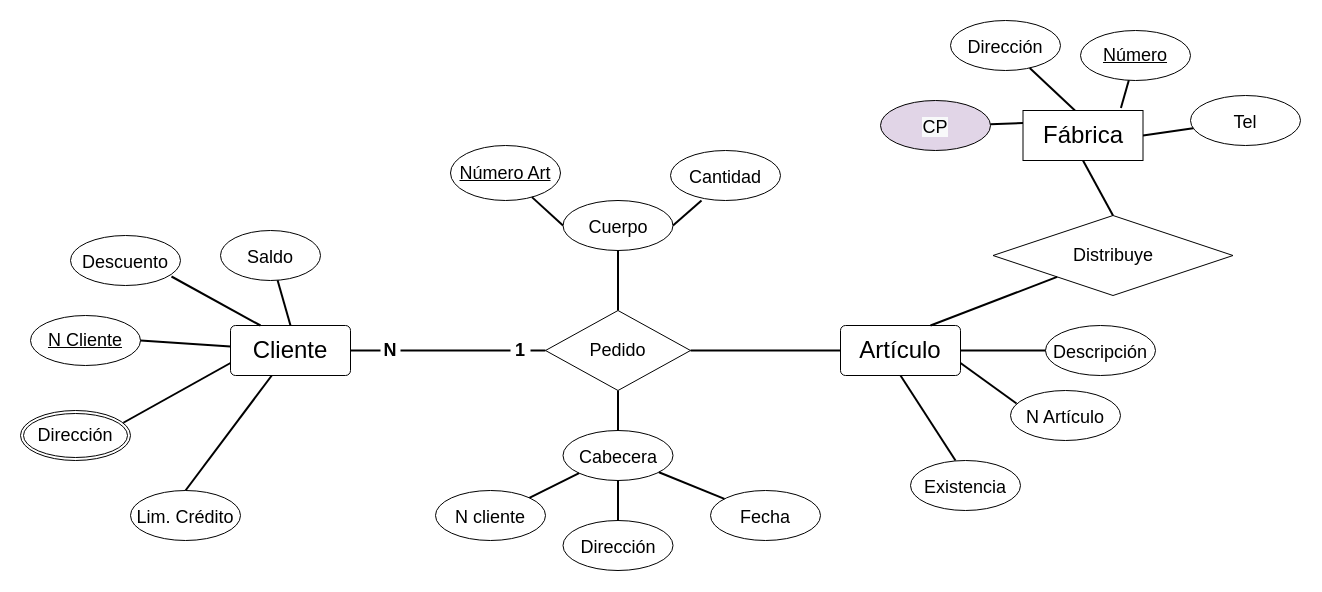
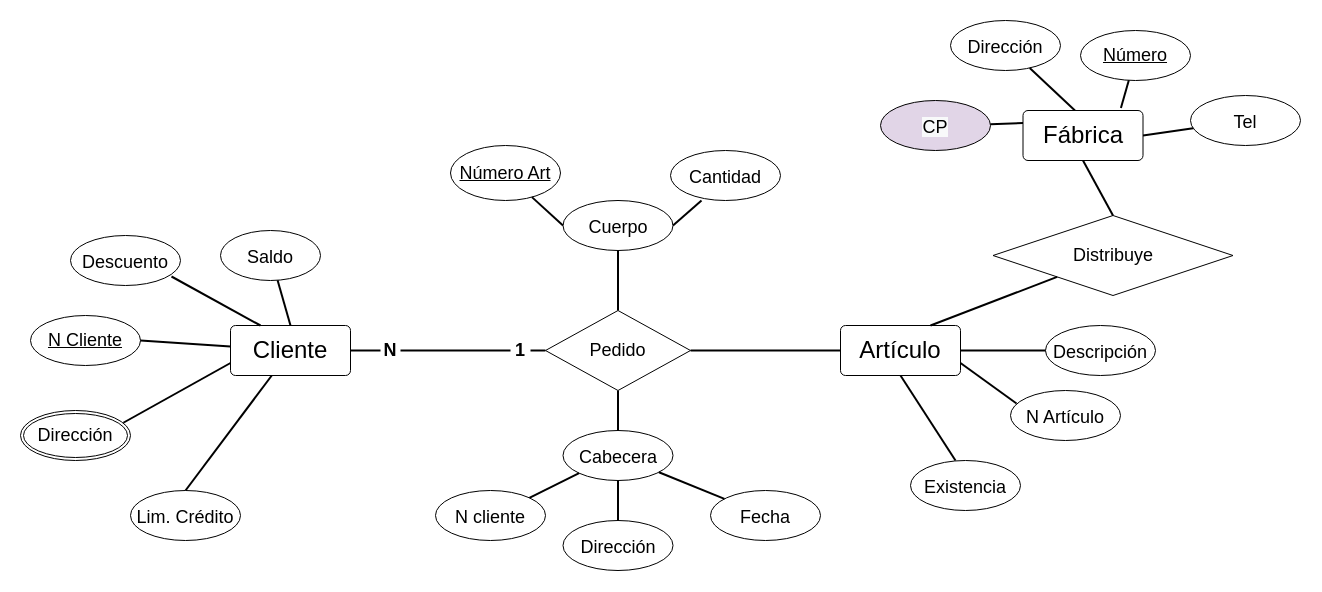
  <mxCell id="0" />
  <mxCell id="1" parent="0" />
  <mxCell id="2" value="&lt;font style=&quot;font-size: 24px;&quot;&gt;Cliente&lt;/font&gt;" style="rounded=1;arcSize=10;whiteSpace=wrap;html=1;align=center;fontSize=18;" vertex="1" parent="1"><mxGeometry x="230" y="325" width="120" height="50" as="geometry" /></mxCell>
  <mxCell id="3" value="&lt;font style=&quot;font-size: 24px;&quot;&gt;Artículo&lt;/font&gt;" style="rounded=1;arcSize=10;whiteSpace=wrap;html=1;align=center;fontSize=18;" vertex="1" parent="1"><mxGeometry x="840" y="325" width="120" height="50" as="geometry" /></mxCell>
  <mxCell id="4" value="&lt;span style=&quot;font-size: 18px;&quot;&gt;Saldo&lt;/span&gt;" style="ellipse;whiteSpace=wrap;html=1;align=center;fontSize=24;" vertex="1" parent="1"><mxGeometry x="220" y="230" width="100" height="50" as="geometry" /></mxCell>
  <mxCell id="5" value="&lt;span style=&quot;font-size: 18px;&quot;&gt;Lim. Crédito&lt;/span&gt;" style="ellipse;whiteSpace=wrap;html=1;align=center;fontSize=24;" vertex="1" parent="1"><mxGeometry x="130" y="490" width="110" height="50" as="geometry" /></mxCell>
  <mxCell id="6" value="&lt;span style=&quot;font-size: 18px;&quot;&gt;Descuento&lt;/span&gt;" style="ellipse;whiteSpace=wrap;html=1;align=center;fontSize=24;" vertex="1" parent="1"><mxGeometry x="70" y="235" width="110" height="50" as="geometry" /></mxCell>
  <mxCell id="7" value="&lt;span style=&quot;font-size: 18px;&quot;&gt;Cuerpo&lt;/span&gt;" style="ellipse;whiteSpace=wrap;html=1;align=center;fontSize=24;" vertex="1" parent="1"><mxGeometry x="562.5" y="200" width="110" height="50" as="geometry" /></mxCell>
  <mxCell id="8" value="&lt;span style=&quot;font-size: 18px;&quot;&gt;Cabecera&lt;/span&gt;" style="ellipse;whiteSpace=wrap;html=1;align=center;fontSize=24;" vertex="1" parent="1"><mxGeometry x="562.5" y="430" width="110" height="50" as="geometry" /></mxCell>
  <mxCell id="9" value="&lt;span style=&quot;font-size: 18px;&quot;&gt;Cantidad&lt;/span&gt;" style="ellipse;whiteSpace=wrap;html=1;align=center;fontSize=24;" vertex="1" parent="1"><mxGeometry x="670" y="150" width="110" height="50" as="geometry" /></mxCell>
  <mxCell id="10" value="&lt;span style=&quot;font-size: 18px;&quot;&gt;N cliente&lt;/span&gt;" style="ellipse;whiteSpace=wrap;html=1;align=center;fontSize=24;" vertex="1" parent="1"><mxGeometry x="435" y="490" width="110" height="50" as="geometry" /></mxCell>
  <mxCell id="11" value="&lt;span style=&quot;font-size: 18px;&quot;&gt;Dirección&lt;/span&gt;" style="ellipse;whiteSpace=wrap;html=1;align=center;fontSize=24;" vertex="1" parent="1"><mxGeometry x="562.5" y="520" width="110" height="50" as="geometry" /></mxCell>
  <mxCell id="12" value="&lt;span style=&quot;font-size: 18px;&quot;&gt;Fecha&lt;/span&gt;" style="ellipse;whiteSpace=wrap;html=1;align=center;fontSize=24;" vertex="1" parent="1"><mxGeometry x="710" y="490" width="110" height="50" as="geometry" /></mxCell>
  <mxCell id="13" value="&lt;span style=&quot;font-size: 18px;&quot;&gt;Descripción&lt;/span&gt;" style="ellipse;whiteSpace=wrap;html=1;align=center;fontSize=24;" vertex="1" parent="1"><mxGeometry x="1045" y="325" width="110" height="50" as="geometry" /></mxCell>
  <mxCell id="14" value="&lt;span style=&quot;font-size: 18px;&quot;&gt;N Artículo&lt;/span&gt;" style="ellipse;whiteSpace=wrap;html=1;align=center;fontSize=24;" vertex="1" parent="1"><mxGeometry x="1010" y="390" width="110" height="50" as="geometry" /></mxCell>
  <mxCell id="15" value="&lt;span style=&quot;font-size: 18px;&quot;&gt;Dirección&lt;/span&gt;" style="ellipse;whiteSpace=wrap;html=1;align=center;fontSize=24;" vertex="1" parent="1"><mxGeometry x="950" y="20" width="110" height="50" as="geometry" /></mxCell>
  <mxCell id="16" value="&lt;span style=&quot;font-size: 18px;&quot;&gt;Tel&lt;/span&gt;" style="ellipse;whiteSpace=wrap;html=1;align=center;fontSize=24;" vertex="1" parent="1"><mxGeometry x="1190" y="95" width="110" height="50" as="geometry" /></mxCell>
  <mxCell id="17" value="&lt;span style=&quot;color: rgb(0, 0, 0); font-family: Helvetica; font-size: 18px; font-style: normal; font-variant-ligatures: normal; font-variant-caps: normal; font-weight: 400; letter-spacing: normal; orphans: 2; text-align: center; text-indent: 0px; text-transform: none; widows: 2; word-spacing: 0px; -webkit-text-stroke-width: 0px; background-color: rgb(248, 249, 250); text-decoration-thickness: initial; text-decoration-style: initial; text-decoration-color: initial; float: none; display: inline !important;&quot;&gt;CP&lt;/span&gt;" style="ellipse;whiteSpace=wrap;html=1;align=center;fontSize=24;fillColor=#e1d5e7;" vertex="1" parent="1"><mxGeometry x="880" y="100" width="110" height="50" as="geometry" /></mxCell>
  <mxCell id="18" value="&lt;span style=&quot;font-size: 18px;&quot;&gt;Existencia&lt;/span&gt;" style="ellipse;whiteSpace=wrap;html=1;align=center;fontSize=24;" vertex="1" parent="1"><mxGeometry x="910" y="460" width="110" height="50" as="geometry" /></mxCell>
  <mxCell id="19" value="Número Art" style="ellipse;whiteSpace=wrap;html=1;align=center;fontStyle=4;fontSize=18;" vertex="1" parent="1"><mxGeometry x="450" y="145" width="110" height="55" as="geometry" /></mxCell>
  <mxCell id="20" value="N Cliente" style="ellipse;whiteSpace=wrap;html=1;align=center;fontStyle=4;fontSize=18;" vertex="1" parent="1"><mxGeometry x="30" y="315" width="110" height="50" as="geometry" /></mxCell>
  <mxCell id="21" value="Número" style="ellipse;whiteSpace=wrap;html=1;align=center;fontStyle=4;fontSize=18;" vertex="1" parent="1"><mxGeometry x="1080" y="30" width="110" height="50" as="geometry" /></mxCell>
  <mxCell id="22" value="" style="endArrow=none;html=1;rounded=0;fontSize=18;exitX=1;exitY=0.5;exitDx=0;exitDy=0;strokeWidth=2;" edge="1" parent="1" source="20" target="2"><mxGeometry width="50" height="50" relative="1" as="geometry"><mxPoint x="190" y="360" as="sourcePoint" /><mxPoint x="240" y="310" as="targetPoint" /></mxGeometry></mxCell>
  <mxCell id="23" value="" style="endArrow=none;html=1;rounded=0;fontSize=18;strokeWidth=2;exitX=0.935;exitY=0.245;exitDx=0;exitDy=0;entryX=0;entryY=0.75;entryDx=0;entryDy=0;exitPerimeter=0;" edge="1" parent="1" source="41" target="2"><mxGeometry width="50" height="50" relative="1" as="geometry"><mxPoint x="130" y="425" as="sourcePoint" /><mxPoint x="230" y="370" as="targetPoint" /></mxGeometry></mxCell>
  <mxCell id="24" value="" style="endArrow=none;html=1;rounded=0;fontSize=18;strokeWidth=2;exitX=0.5;exitY=0;exitDx=0;exitDy=0;" edge="1" parent="1" source="5" target="2"><mxGeometry width="50" height="50" relative="1" as="geometry"><mxPoint x="140" y="435" as="sourcePoint" /><mxPoint x="230" y="397.5" as="targetPoint" /></mxGeometry></mxCell>
  <mxCell id="25" value="" style="endArrow=none;html=1;rounded=0;fontSize=18;exitX=0.918;exitY=0.82;exitDx=0;exitDy=0;strokeWidth=2;exitPerimeter=0;entryX=0.25;entryY=0;entryDx=0;entryDy=0;" edge="1" parent="1" source="6" target="2"><mxGeometry width="50" height="50" relative="1" as="geometry"><mxPoint x="150" y="350" as="sourcePoint" /><mxPoint x="230" y="370" as="targetPoint" /><Array as="points" /></mxGeometry></mxCell>
  <mxCell id="26" value="" style="endArrow=none;html=1;rounded=0;fontSize=18;strokeWidth=2;entryX=0.5;entryY=0;entryDx=0;entryDy=0;" edge="1" parent="1" source="4" target="2"><mxGeometry width="50" height="50" relative="1" as="geometry"><mxPoint x="180.98" y="286" as="sourcePoint" /><mxPoint x="260" y="360" as="targetPoint" /><Array as="points" /></mxGeometry></mxCell>
  <mxCell id="27" value="" style="endArrow=none;html=1;rounded=0;fontSize=18;strokeWidth=2;exitX=0.5;exitY=1;exitDx=0;exitDy=0;" edge="1" parent="1" source="46" target="8"><mxGeometry width="50" height="50" relative="1" as="geometry"><mxPoint x="610" y="380" as="sourcePoint" /><mxPoint x="640" y="310" as="targetPoint" /></mxGeometry></mxCell>
  <mxCell id="28" value="" style="endArrow=none;html=1;rounded=0;fontSize=18;strokeWidth=2;entryX=0;entryY=1;entryDx=0;entryDy=0;exitX=1;exitY=0;exitDx=0;exitDy=0;" edge="1" parent="1" source="10" target="8"><mxGeometry width="50" height="50" relative="1" as="geometry"><mxPoint x="540" y="510" as="sourcePoint" /><mxPoint x="590" y="460" as="targetPoint" /></mxGeometry></mxCell>
  <mxCell id="29" value="" style="endArrow=none;html=1;rounded=0;fontSize=18;strokeWidth=2;" edge="1" parent="1" source="11" target="8"><mxGeometry width="50" height="50" relative="1" as="geometry"><mxPoint x="580" y="530" as="sourcePoint" /><mxPoint x="630" y="480" as="targetPoint" /></mxGeometry></mxCell>
  <mxCell id="30" value="" style="endArrow=none;html=1;rounded=0;fontSize=18;strokeWidth=2;" edge="1" parent="1" source="12" target="8"><mxGeometry width="50" height="50" relative="1" as="geometry"><mxPoint x="700" y="500" as="sourcePoint" /><mxPoint x="750" y="450" as="targetPoint" /></mxGeometry></mxCell>
  <mxCell id="31" value="" style="endArrow=none;html=1;rounded=0;fontSize=18;strokeWidth=2;entryX=0.5;entryY=1;entryDx=0;entryDy=0;exitX=0.5;exitY=0;exitDx=0;exitDy=0;" edge="1" parent="1" source="46" target="7"><mxGeometry width="50" height="50" relative="1" as="geometry"><mxPoint x="610" y="330" as="sourcePoint" /><mxPoint x="630" y="290" as="targetPoint" /></mxGeometry></mxCell>
  <mxCell id="32" value="" style="endArrow=none;html=1;rounded=0;fontSize=18;strokeWidth=2;entryX=0;entryY=0.5;entryDx=0;entryDy=0;" edge="1" parent="1" source="19" target="7"><mxGeometry width="50" height="50" relative="1" as="geometry"><mxPoint x="590" y="360" as="sourcePoint" /><mxPoint x="640" y="310" as="targetPoint" /></mxGeometry></mxCell>
  <mxCell id="33" value="" style="endArrow=none;html=1;rounded=0;fontSize=18;strokeWidth=2;entryX=0.282;entryY=1;entryDx=0;entryDy=0;entryPerimeter=0;exitX=1;exitY=0.5;exitDx=0;exitDy=0;" edge="1" parent="1" source="7" target="9"><mxGeometry width="50" height="50" relative="1" as="geometry"><mxPoint x="660" y="250" as="sourcePoint" /><mxPoint x="700" y="210" as="targetPoint" /></mxGeometry></mxCell>
  <mxCell id="34" value="" style="endArrow=none;html=1;rounded=0;fontSize=18;strokeWidth=2;entryX=0;entryY=0.25;entryDx=0;entryDy=0;" edge="1" parent="1" source="17" target="45"><mxGeometry width="50" height="50" relative="1" as="geometry"><mxPoint x="850" y="360" as="sourcePoint" /><mxPoint x="1001.98" y="209" as="targetPoint" /></mxGeometry></mxCell>
  <mxCell id="35" value="" style="endArrow=none;html=1;rounded=0;fontSize=18;strokeWidth=2;exitX=0.433;exitY=-0.002;exitDx=0;exitDy=0;exitPerimeter=0;" edge="1" parent="1" source="45" target="15"><mxGeometry width="50" height="50" relative="1" as="geometry"><mxPoint x="1046.962" y="190.268" as="sourcePoint" /><mxPoint x="1070" y="160" as="targetPoint" /></mxGeometry></mxCell>
  <mxCell id="36" value="" style="endArrow=none;html=1;rounded=0;fontSize=18;strokeWidth=2;exitX=0.816;exitY=-0.049;exitDx=0;exitDy=0;exitPerimeter=0;" edge="1" parent="1" source="45" target="21"><mxGeometry width="50" height="50" relative="1" as="geometry"><mxPoint x="1093.806" y="197.284" as="sourcePoint" /><mxPoint x="1120" y="150" as="targetPoint" /></mxGeometry></mxCell>
  <mxCell id="37" value="" style="endArrow=none;html=1;rounded=0;fontSize=18;strokeWidth=2;exitX=1;exitY=0.5;exitDx=0;exitDy=0;" edge="1" parent="1" source="45" target="16"><mxGeometry width="50" height="50" relative="1" as="geometry"><mxPoint x="1110" y="215" as="sourcePoint" /><mxPoint x="1200" y="150" as="targetPoint" /></mxGeometry></mxCell>
  <mxCell id="38" value="" style="endArrow=none;html=1;rounded=0;fontSize=18;strokeWidth=2;exitX=0.5;exitY=1;exitDx=0;exitDy=0;entryX=0.409;entryY=0;entryDx=0;entryDy=0;entryPerimeter=0;" edge="1" parent="1" source="3" target="18"><mxGeometry width="50" height="50" relative="1" as="geometry"><mxPoint x="1110" y="525" as="sourcePoint" /><mxPoint x="1160" y="475" as="targetPoint" /></mxGeometry></mxCell>
  <mxCell id="39" value="" style="endArrow=none;html=1;rounded=0;fontSize=18;strokeWidth=2;entryX=0.055;entryY=0.26;entryDx=0;entryDy=0;entryPerimeter=0;exitX=1;exitY=0.75;exitDx=0;exitDy=0;" edge="1" parent="1" source="3" target="14"><mxGeometry width="50" height="50" relative="1" as="geometry"><mxPoint x="1110" y="485" as="sourcePoint" /><mxPoint x="1160" y="435" as="targetPoint" /></mxGeometry></mxCell>
  <mxCell id="40" value="" style="endArrow=none;html=1;rounded=0;fontSize=18;strokeWidth=2;entryX=0;entryY=0.5;entryDx=0;entryDy=0;" edge="1" parent="1" source="3" target="13"><mxGeometry width="50" height="50" relative="1" as="geometry"><mxPoint x="1110" y="455" as="sourcePoint" /><mxPoint x="1160" y="405" as="targetPoint" /></mxGeometry></mxCell>
  <mxCell id="41" value="Dirección" style="ellipse;shape=doubleEllipse;margin=3;whiteSpace=wrap;html=1;align=center;fontSize=18;" vertex="1" parent="1"><mxGeometry x="20" y="410" width="110" height="50" as="geometry" /></mxCell>
  <mxCell id="42" value="Distribuye" style="shape=rhombus;perimeter=rhombusPerimeter;whiteSpace=wrap;html=1;align=center;fontSize=18;" vertex="1" parent="1"><mxGeometry x="992.5" y="215" width="240" height="80" as="geometry" /></mxCell>
  <mxCell id="43" value="" style="endArrow=none;html=1;rounded=0;fontSize=18;strokeWidth=2;entryX=0.5;entryY=1;entryDx=0;entryDy=0;exitX=0.5;exitY=0;exitDx=0;exitDy=0;" edge="1" parent="1" source="42" target="45"><mxGeometry width="50" height="50" relative="1" as="geometry"><mxPoint x="1060" y="330" as="sourcePoint" /><mxPoint x="1055" y="240" as="targetPoint" /></mxGeometry></mxCell>
  <mxCell id="44" value="" style="endArrow=none;html=1;rounded=0;fontSize=18;strokeWidth=2;exitX=0.75;exitY=0;exitDx=0;exitDy=0;" edge="1" parent="1" source="3" target="42"><mxGeometry width="50" height="50" relative="1" as="geometry"><mxPoint x="1030" y="440" as="sourcePoint" /><mxPoint x="1080" y="390" as="targetPoint" /></mxGeometry></mxCell>
- <mxCell id="45" value="&lt;font style=&quot;font-size: 24px;&quot;&gt;Fábrica&lt;/font&gt;" style="arcSize=10;whiteSpace=wrap;html=1;align=center;fontSize=18;rounded=0;" vertex="1" parent="1"><mxGeometry x="1022.5" y="110" width="120" height="50" as="geometry" /></mxCell>
+ <mxCell id="45" value="&lt;font style=&quot;font-size: 24px;&quot;&gt;Fábrica&lt;/font&gt;" style="rounded=1;arcSize=10;whiteSpace=wrap;html=1;align=center;fontSize=18;" vertex="1" parent="1"><mxGeometry x="1022.5" y="110" width="120" height="50" as="geometry" /></mxCell>
  <mxCell id="46" value="Pedido" style="shape=rhombus;perimeter=rhombusPerimeter;whiteSpace=wrap;html=1;align=center;fontSize=18;" vertex="1" parent="1"><mxGeometry x="545" y="310" width="145" height="80" as="geometry" /></mxCell>
  <mxCell id="47" value="" style="endArrow=none;html=1;rounded=0;fontSize=18;strokeWidth=2;exitX=1;exitY=0.5;exitDx=0;exitDy=0;entryX=0;entryY=0.5;entryDx=0;entryDy=0;startArrow=none;" edge="1" parent="1" source="51" target="46"><mxGeometry width="50" height="50" relative="1" as="geometry"><mxPoint x="430" y="380" as="sourcePoint" /><mxPoint x="480" y="330" as="targetPoint" /></mxGeometry></mxCell>
  <mxCell id="48" value="" style="endArrow=none;html=1;rounded=0;fontSize=18;strokeWidth=2;exitX=1;exitY=0.5;exitDx=0;exitDy=0;entryX=0;entryY=0.5;entryDx=0;entryDy=0;" edge="1" parent="1" source="46" target="3"><mxGeometry width="50" height="50" relative="1" as="geometry"><mxPoint x="730" y="380" as="sourcePoint" /><mxPoint x="780" y="330" as="targetPoint" /></mxGeometry></mxCell>
  <mxCell id="49" value="&lt;b&gt;N&lt;/b&gt;" style="text;html=1;strokeColor=none;fillColor=none;align=center;verticalAlign=middle;whiteSpace=wrap;rounded=0;fontSize=18;" vertex="1" parent="1"><mxGeometry x="380" y="337.5" width="20" height="25" as="geometry" /></mxCell>
  <mxCell id="50" value="" style="endArrow=none;html=1;rounded=0;fontSize=18;strokeWidth=2;exitX=1;exitY=0.5;exitDx=0;exitDy=0;entryX=0;entryY=0.5;entryDx=0;entryDy=0;" edge="1" parent="1" source="2" target="49"><mxGeometry width="50" height="50" relative="1" as="geometry"><mxPoint x="350" y="350" as="sourcePoint" /><mxPoint x="545" y="350" as="targetPoint" /></mxGeometry></mxCell>
  <mxCell id="51" value="&lt;b&gt;1&lt;/b&gt;" style="text;html=1;strokeColor=none;fillColor=none;align=center;verticalAlign=middle;whiteSpace=wrap;rounded=0;fontSize=18;" vertex="1" parent="1"><mxGeometry x="510" y="337.5" width="20" height="25" as="geometry" /></mxCell>
  <mxCell id="52" value="" style="endArrow=none;html=1;rounded=0;fontSize=18;strokeWidth=2;exitX=1;exitY=0.5;exitDx=0;exitDy=0;entryX=0;entryY=0.5;entryDx=0;entryDy=0;startArrow=none;" edge="1" parent="1" source="49" target="51"><mxGeometry width="50" height="50" relative="1" as="geometry"><mxPoint x="400" y="350" as="sourcePoint" /><mxPoint x="545" y="350" as="targetPoint" /></mxGeometry></mxCell>
